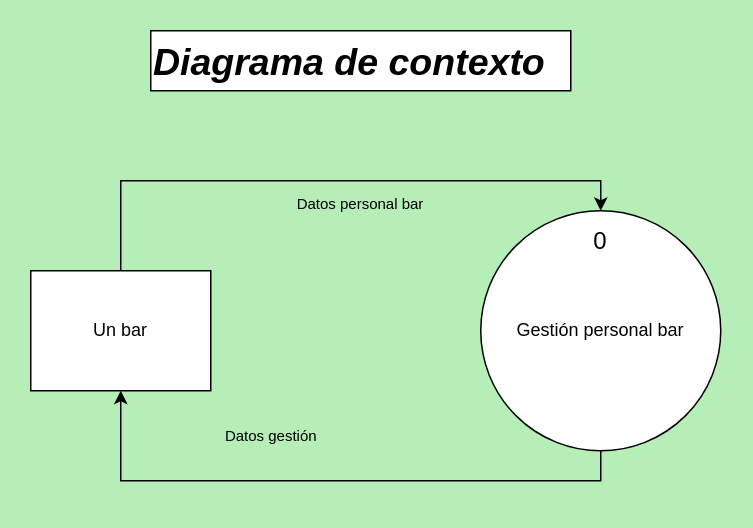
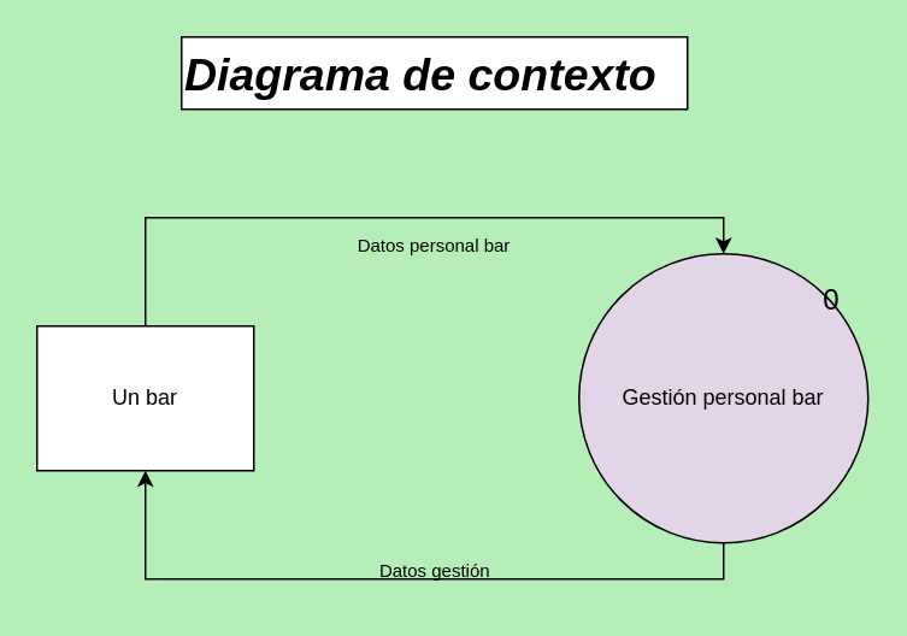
  <mxCell id="0" />
  <mxCell id="1" parent="0" />
  <mxCell id="2" style="edgeStyle=orthogonalEdgeStyle;rounded=0;orthogonalLoop=1;jettySize=auto;html=1;exitX=0.5;exitY=1;exitDx=0;exitDy=0;entryX=0.5;entryY=1;entryDx=0;entryDy=0;" edge="1" parent="1" source="3" target="5"><mxGeometry relative="1" as="geometry" /></mxCell>
- <mxCell id="3" value="Gestión personal bar" style="ellipse;whiteSpace=wrap;html=1;aspect=fixed;rounded=1;" parent="1" vertex="1"><mxGeometry x="320" y="140" width="160" height="160" as="geometry" /></mxCell>
+ <mxCell id="3" value="Gestión personal bar" style="ellipse;whiteSpace=wrap;html=1;aspect=fixed;rounded=1;fillColor=#e1d5e7;" parent="1" vertex="1"><mxGeometry x="320" y="140" width="160" height="160" as="geometry" /></mxCell>
  <mxCell id="4" style="edgeStyle=orthogonalEdgeStyle;rounded=0;orthogonalLoop=1;jettySize=auto;html=1;exitX=0.5;exitY=0;exitDx=0;exitDy=0;entryX=0.5;entryY=0;entryDx=0;entryDy=0;" edge="1" parent="1" source="5" target="3"><mxGeometry relative="1" as="geometry" /></mxCell>
  <mxCell id="5" value="Un bar" style="whiteSpace=wrap;html=1;rounded=0;" parent="1" vertex="1"><mxGeometry x="20" y="180" width="120" height="80" as="geometry" /></mxCell>
- <mxCell id="6" value="&lt;font style=&quot;font-size: 16px;&quot;&gt;0&lt;/font&gt;" style="text;html=1;strokeColor=none;fillColor=none;align=center;verticalAlign=middle;whiteSpace=wrap;rounded=1;" parent="1" vertex="1"><mxGeometry x="385" y="150" width="30" height="20" as="geometry" /></mxCell>
+ <mxCell id="6" value="&lt;font style=&quot;font-size: 16px;&quot;&gt;0&lt;/font&gt;" style="text;html=1;strokeColor=none;fillColor=none;align=center;verticalAlign=middle;whiteSpace=wrap;rounded=1;" parent="1" vertex="1"><mxGeometry x="445" y="155" width="30" height="20" as="geometry" /></mxCell>
  <mxCell id="7" value="&lt;div style=&quot;font-size: 21px;&quot; align=&quot;center&quot;&gt;&lt;font style=&quot;font-size: 25px;&quot;&gt;&lt;i&gt;&lt;b&gt;Diagrama de contexto&lt;br&gt;&lt;/b&gt;&lt;/i&gt;&lt;/font&gt;&lt;/div&gt;" style="whiteSpace=wrap;html=1;align=left;rounded=0;" parent="1" vertex="1"><mxGeometry x="100" y="20" width="280" height="40" as="geometry" /></mxCell>
  <mxCell id="8" value="&lt;font style=&quot;font-size: 10px;&quot;&gt;Datos personal bar&lt;/font&gt;" style="text;html=1;strokeColor=none;fillColor=none;align=center;verticalAlign=middle;whiteSpace=wrap;rounded=1;" parent="1" vertex="1"><mxGeometry x="195" y="120" width="90" height="30" as="geometry" /></mxCell>
- <mxCell id="9" value="&lt;font style=&quot;font-size: 10px;&quot;&gt;Datos gestión&lt;/font&gt;" style="text;html=1;align=center;verticalAlign=middle;resizable=0;points=[];autosize=1;strokeColor=none;fillColor=none;" vertex="1" parent="1"><mxGeometry x="140" y="275" width="80" height="30" as="geometry" /></mxCell>
+ <mxCell id="9" value="&lt;font style=&quot;font-size: 10px;&quot;&gt;Datos gestión&lt;/font&gt;" style="text;html=1;align=center;verticalAlign=middle;resizable=0;points=[];autosize=1;strokeColor=none;fillColor=none;" vertex="1" parent="1"><mxGeometry x="200" y="300" width="80" height="30" as="geometry" /></mxCell>
